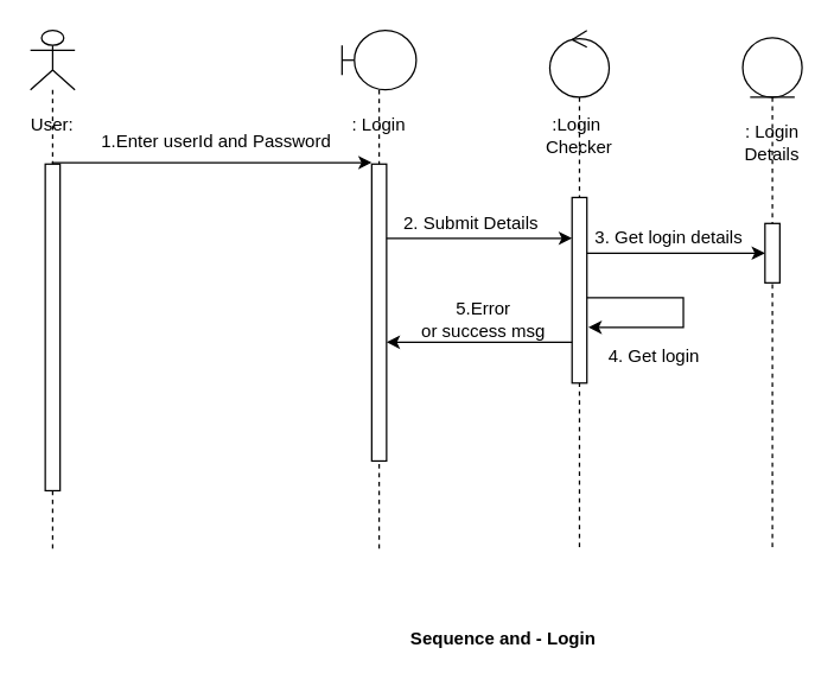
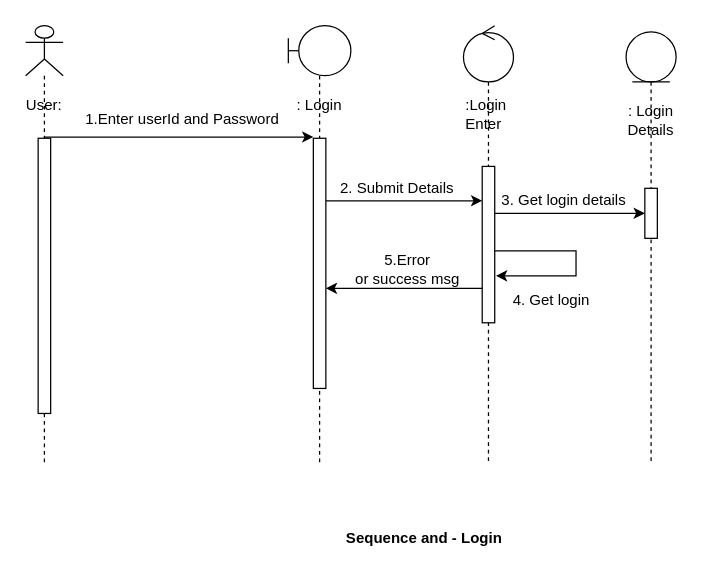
  <mxCell id="0" />
  <mxCell id="1" parent="0" />
  <mxCell id="2" value="" style="edgeStyle=orthogonalEdgeStyle;rounded=0;orthogonalLoop=1;jettySize=auto;html=1;" edge="1" parent="1" source="3"><mxGeometry relative="1" as="geometry"><mxPoint x="250" y="109" as="targetPoint" /><Array as="points"><mxPoint x="80" y="109" /><mxPoint x="80" y="109" /></Array></mxGeometry></mxCell>
  <mxCell id="3" value="&lt;br&gt;User:" style="shape=umlLifeline;participant=umlActor;perimeter=lifelinePerimeter;container=0;collapsible=0;recursiveResize=0;verticalAlign=top;spacingTop=36;outlineConnect=0;whiteSpace=wrap;html=1;" vertex="1" parent="1"><mxGeometry x="20" y="20" width="30" height="350" as="geometry" /></mxCell>
  <mxCell id="4" value="&lt;br&gt;: Login&lt;br&gt;&lt;br&gt;" style="shape=umlLifeline;participant=umlBoundary;perimeter=lifelinePerimeter;whiteSpace=wrap;html=1;container=1;collapsible=0;recursiveResize=0;verticalAlign=top;spacingTop=36;outlineConnect=0;" vertex="1" parent="1"><mxGeometry x="230" y="20" width="50" height="350" as="geometry" /></mxCell>
  <mxCell id="5" value="" style="html=1;points=[];perimeter=orthogonalPerimeter;" vertex="1" parent="4"><mxGeometry x="20" y="90" width="10" height="200" as="geometry" /></mxCell>
  <mxCell id="6" value="1.Enter userId and Password" style="text;html=1;align=center;verticalAlign=middle;resizable=0;points=[];autosize=1;strokeColor=none;fillColor=none;" vertex="1" parent="1"><mxGeometry x="60" y="85" width="170" height="20" as="geometry" /></mxCell>
  <mxCell id="7" value="" style="html=1;points=[];perimeter=orthogonalPerimeter;" vertex="1" parent="1"><mxGeometry x="30" y="110" width="10" height="220" as="geometry" /></mxCell>
- <mxCell id="8" value="&lt;div style=&quot;text-align: justify&quot;&gt;&lt;br&gt;&lt;/div&gt;&lt;div&gt;&lt;span&gt;:Login&amp;nbsp;&lt;/span&gt;&lt;/div&gt;&lt;div style=&quot;text-align: justify&quot;&gt;&lt;span&gt;Checker&lt;/span&gt;&lt;br&gt;&lt;/div&gt;" style="shape=umlLifeline;participant=umlControl;perimeter=lifelinePerimeter;whiteSpace=wrap;html=1;container=1;collapsible=0;recursiveResize=0;verticalAlign=top;spacingTop=36;outlineConnect=0;size=45;" vertex="1" parent="1"><mxGeometry x="370" y="20" width="40" height="350" as="geometry" /></mxCell>
+ <mxCell id="8" value="&lt;div style=&quot;text-align: justify&quot;&gt;&lt;br&gt;&lt;/div&gt;&lt;div&gt;&lt;span&gt;:Login&amp;nbsp;&lt;/span&gt;&lt;/div&gt;&lt;div style=&quot;text-align: justify&quot;&gt;&lt;span&gt;Enter&lt;/span&gt;&lt;br&gt;&lt;/div&gt;" style="shape=umlLifeline;participant=umlControl;perimeter=lifelinePerimeter;whiteSpace=wrap;html=1;container=1;collapsible=0;recursiveResize=0;verticalAlign=top;spacingTop=36;outlineConnect=0;size=45;" vertex="1" parent="1"><mxGeometry x="370" y="20" width="40" height="350" as="geometry" /></mxCell>
  <mxCell id="9" value="" style="html=1;points=[];perimeter=orthogonalPerimeter;" vertex="1" parent="8"><mxGeometry x="15" y="112.5" width="10" height="125" as="geometry" /></mxCell>
  <mxCell id="10" style="edgeStyle=orthogonalEdgeStyle;rounded=0;orthogonalLoop=1;jettySize=auto;html=1;" edge="1" parent="8" source="9"><mxGeometry relative="1" as="geometry"><mxPoint x="26" y="200" as="targetPoint" /><Array as="points"><mxPoint x="90" y="180" /><mxPoint x="90" y="200" /></Array></mxGeometry></mxCell>
  <mxCell id="11" value="&lt;br&gt;: Login Details" style="shape=umlLifeline;participant=umlEntity;perimeter=lifelinePerimeter;whiteSpace=wrap;html=1;container=1;collapsible=0;recursiveResize=0;verticalAlign=top;spacingTop=36;outlineConnect=0;size=40;" vertex="1" parent="1"><mxGeometry x="500" y="25" width="40" height="345" as="geometry" /></mxCell>
  <mxCell id="12" value="" style="html=1;points=[];perimeter=orthogonalPerimeter;" vertex="1" parent="11"><mxGeometry x="15" y="125" width="10" height="40" as="geometry" /></mxCell>
  <mxCell id="13" value="" style="edgeStyle=orthogonalEdgeStyle;rounded=0;orthogonalLoop=1;jettySize=auto;html=1;" edge="1" parent="1" source="5"><mxGeometry relative="1" as="geometry"><mxPoint x="385" y="160" as="targetPoint" /><Array as="points"><mxPoint x="340" y="160" /><mxPoint x="340" y="160" /></Array></mxGeometry></mxCell>
  <mxCell id="14" value="&amp;nbsp; &amp;nbsp; &amp;nbsp; &amp;nbsp;2. Submit Details" style="text;html=1;align=center;verticalAlign=middle;resizable=0;points=[];autosize=1;strokeColor=none;fillColor=none;" vertex="1" parent="1"><mxGeometry x="240" y="140" width="130" height="20" as="geometry" /></mxCell>
  <mxCell id="15" style="edgeStyle=orthogonalEdgeStyle;rounded=0;orthogonalLoop=1;jettySize=auto;html=1;" edge="1" parent="1" source="9"><mxGeometry relative="1" as="geometry"><mxPoint x="260" y="230" as="targetPoint" /><Array as="points"><mxPoint x="310" y="230" /><mxPoint x="310" y="230" /></Array></mxGeometry></mxCell>
  <mxCell id="16" value="5.Error &lt;br&gt;or success&amp;nbsp;msg" style="text;html=1;align=center;verticalAlign=middle;resizable=0;points=[];autosize=1;strokeColor=none;fillColor=none;" vertex="1" parent="1"><mxGeometry x="275" y="200" width="100" height="30" as="geometry" /></mxCell>
  <mxCell id="17" value="4. Get login" style="text;html=1;align=center;verticalAlign=middle;resizable=0;points=[];autosize=1;strokeColor=none;fillColor=none;" vertex="1" parent="1"><mxGeometry x="395" y="230" width="90" height="20" as="geometry" /></mxCell>
  <mxCell id="18" value="" style="edgeStyle=orthogonalEdgeStyle;rounded=0;orthogonalLoop=1;jettySize=auto;html=1;" edge="1" parent="1" source="9" target="12"><mxGeometry relative="1" as="geometry"><Array as="points"><mxPoint x="460" y="170" /><mxPoint x="460" y="170" /></Array></mxGeometry></mxCell>
  <mxCell id="19" value="3. Get login details" style="text;html=1;align=center;verticalAlign=middle;resizable=0;points=[];autosize=1;strokeColor=none;fillColor=none;" vertex="1" parent="1"><mxGeometry x="395" y="150" width="110" height="20" as="geometry" /></mxCell>
  <mxCell id="20" value="&lt;b&gt;Sequence and - Login&amp;nbsp;&lt;/b&gt;" style="text;html=1;align=center;verticalAlign=middle;resizable=0;points=[];autosize=1;strokeColor=none;fillColor=none;" vertex="1" parent="1"><mxGeometry x="255" y="420" width="170" height="20" as="geometry" /></mxCell>
